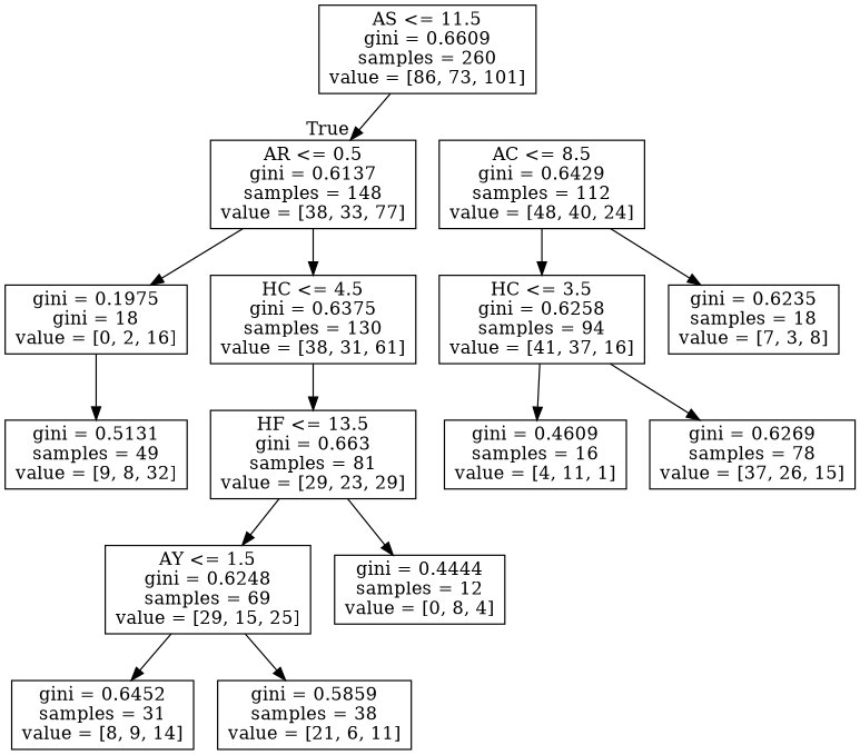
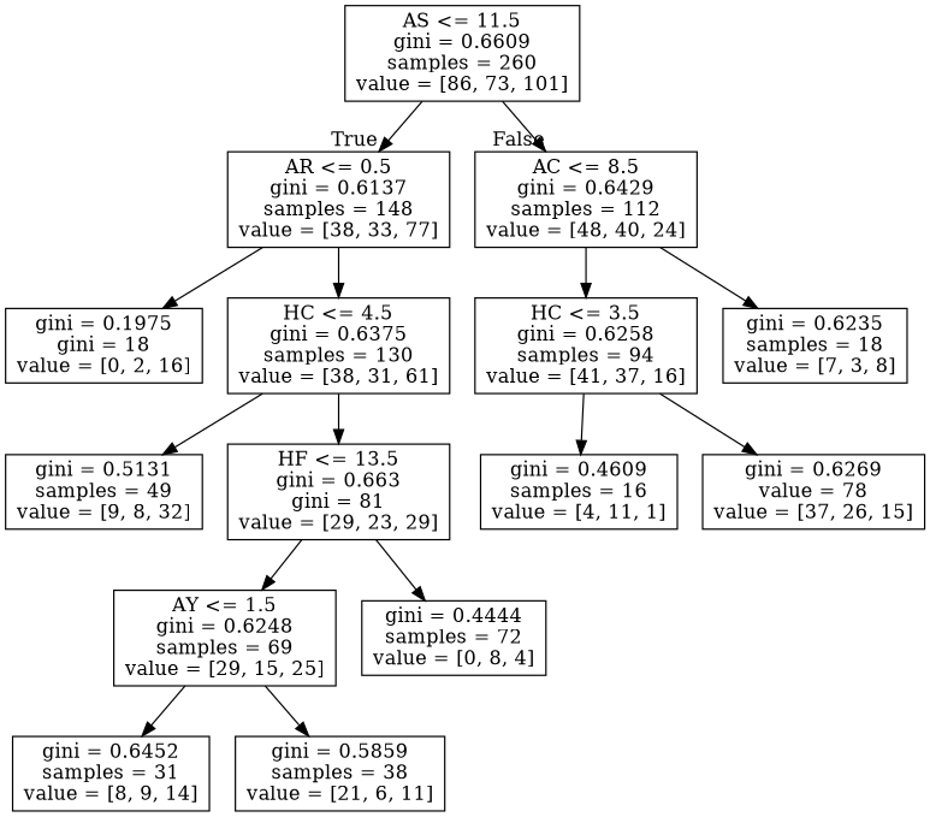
  digraph {
    node [shape=box]
    n1 [label="AS <= 11.5\ngini = 0.6609\nsamples = 260\nvalue = [86, 73, 101]"]
    n2 [label="AR <= 0.5\ngini = 0.6137\nsamples = 148\nvalue = [38, 33, 77]"]
    n3 [label="AC <= 8.5\ngini = 0.6429\nsamples = 112\nvalue = [48, 40, 24]"]
    n4 [label="HC <= 4.5\ngini = 0.6375\nsamples = 130\nvalue = [38, 31, 61]"]
    n5 [label="gini = 0.1975\ngini = 18\nvalue = [0, 2, 16]"]
    n6 [label="HC <= 3.5\ngini = 0.6258\nsamples = 94\nvalue = [41, 37, 16]"]
    n7 [label="gini = 0.6235\nsamples = 18\nvalue = [7, 3, 8]"]
    n8 [label="gini = 0.5131\nsamples = 49\nvalue = [9, 8, 32]"]
-   n9 [label="HF <= 13.5\ngini = 0.663\nsamples = 81\nvalue = [29, 23, 29]"]
+   n9 [label="HF <= 13.5\ngini = 0.663\ngini = 81\nvalue = [29, 23, 29]"]
    n10 [label="AY <= 1.5\ngini = 0.6248\nsamples = 69\nvalue = [29, 15, 25]"]
-   n11 [label="gini = 0.4444\nsamples = 12\nvalue = [0, 8, 4]"]
+   n11 [label="gini = 0.4444\nsamples = 72\nvalue = [0, 8, 4]"]
    n12 [label="gini = 0.6452\nsamples = 31\nvalue = [8, 9, 14]"]
    n13 [label="gini = 0.5859\nsamples = 38\nvalue = [21, 6, 11]"]
    n14 [label="gini = 0.4609\nsamples = 16\nvalue = [4, 11, 1]"]
-   n15 [label="gini = 0.6269\nsamples = 78\nvalue = [37, 26, 15]"]
+   n15 [label="gini = 0.6269\nvalue = 78\nvalue = [37, 26, 15]"]
    n1 -> n2 [headlabel=True labelangle=45 labeldistance=2.5]
+   n1 -> n3 [headlabel=False labelangle=-45 labeldistance=2.5]
    n2 -> n4
    n2 -> n5
    n3 -> n6
    n3 -> n7
-   n5 -> n8
+   n4 -> n8
    n4 -> n9
    n6 -> n14
    n6 -> n15
    n9 -> n10
    n9 -> n11
    n10 -> n12
    n10 -> n13
  }
